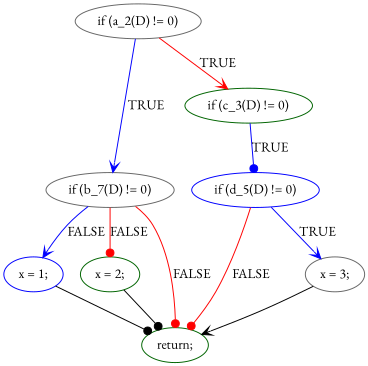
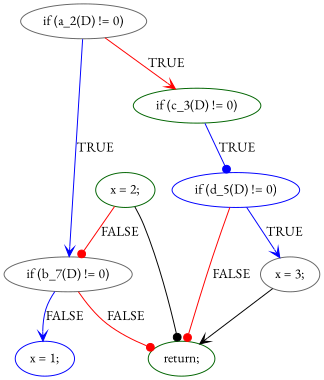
  digraph {
    fontname="EB Garamond"
    node [color=gray40 fontname="EB Garamond"]
    edge [arrowhead=dot color=blue fontname="EB Garamond"]
    n1 [label="if (a_2(D) != 0)"]
    n2 [label="if (b_7(D) != 0)"]
    n3 [color=darkgreen label="if (c_3(D) != 0)"]
    n4 [color=blue label="x = 1;"]
    n5 [color=darkgreen label="x = 2;"]
    n6 [color=darkgreen label="return;"]
    n7 [color=blue label="if (d_5(D) != 0)"]
    n8 [label="x = 3;"]
    n1 -> n2 [arrowhead=vee label=TRUE]
    n1 -> n3 [arrowhead=vee color=red label=TRUE]
    n2 -> n4 [arrowhead=vee label=FALSE]
-   n2 -> n5 [color=red label=FALSE]
+   n5 -> n2 [color=red label=FALSE]
    n2 -> n6 [color=red label=FALSE]
    n3 -> n7 [label=TRUE]
-   n4 -> n6 [color=black]
    n5 -> n6 [color=black]
    n7 -> n6 [color=red label=FALSE]
    n7 -> n8 [arrowhead=vee label=TRUE]
    n8 -> n6 [arrowhead=vee color=black]
  }
